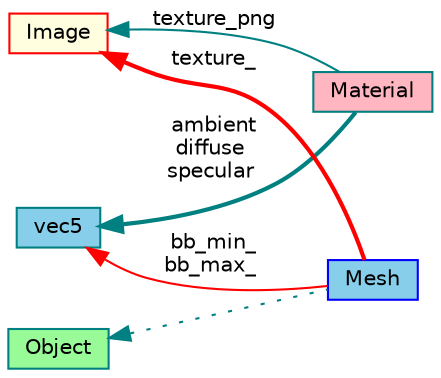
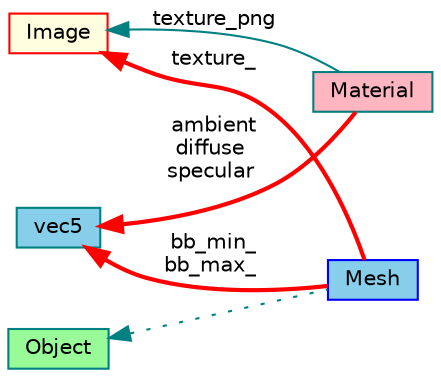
  digraph {
    rankdir=LR
    node [color=teal fillcolor=skyblue fontname=Helvetica fontsize=10 shape=record style=filled]
    edge [color=red dir=back fontname=Helvetica fontsize=10 labelfontname=Helvetica labelfontsize=10 style=solid]
    n1 [color=blue fontcolor=black height=0.2 label=Mesh width=0.4]
    n2 [fillcolor=palegreen height=0.2 label=Object width=0.4]
    n3 [fillcolor=lightpink height=0.2 label=Material width=0.4]
    n4 [height=0.2 label=vec5 width=0.4]
    n5 [color=red fillcolor=lightyellow height=0.2 label=Image width=0.4]
    n2 -> n1 [color=teal style=dotted]
-   n4 -> n1 [label=" bb_min_\nbb_max_"]
-   n4 -> n3 [color=teal label=" ambient\ndiffuse\nspecular" style=bold]
+   n4 -> n1 [label=" bb_min_\nbb_max_" style=bold]
+   n4 -> n3 [label=" ambient\ndiffuse\nspecular" style=bold]
    n5 -> n1 [label=" texture_" style=bold]
    n5 -> n3 [color=teal label=" texture_png"]
  }
